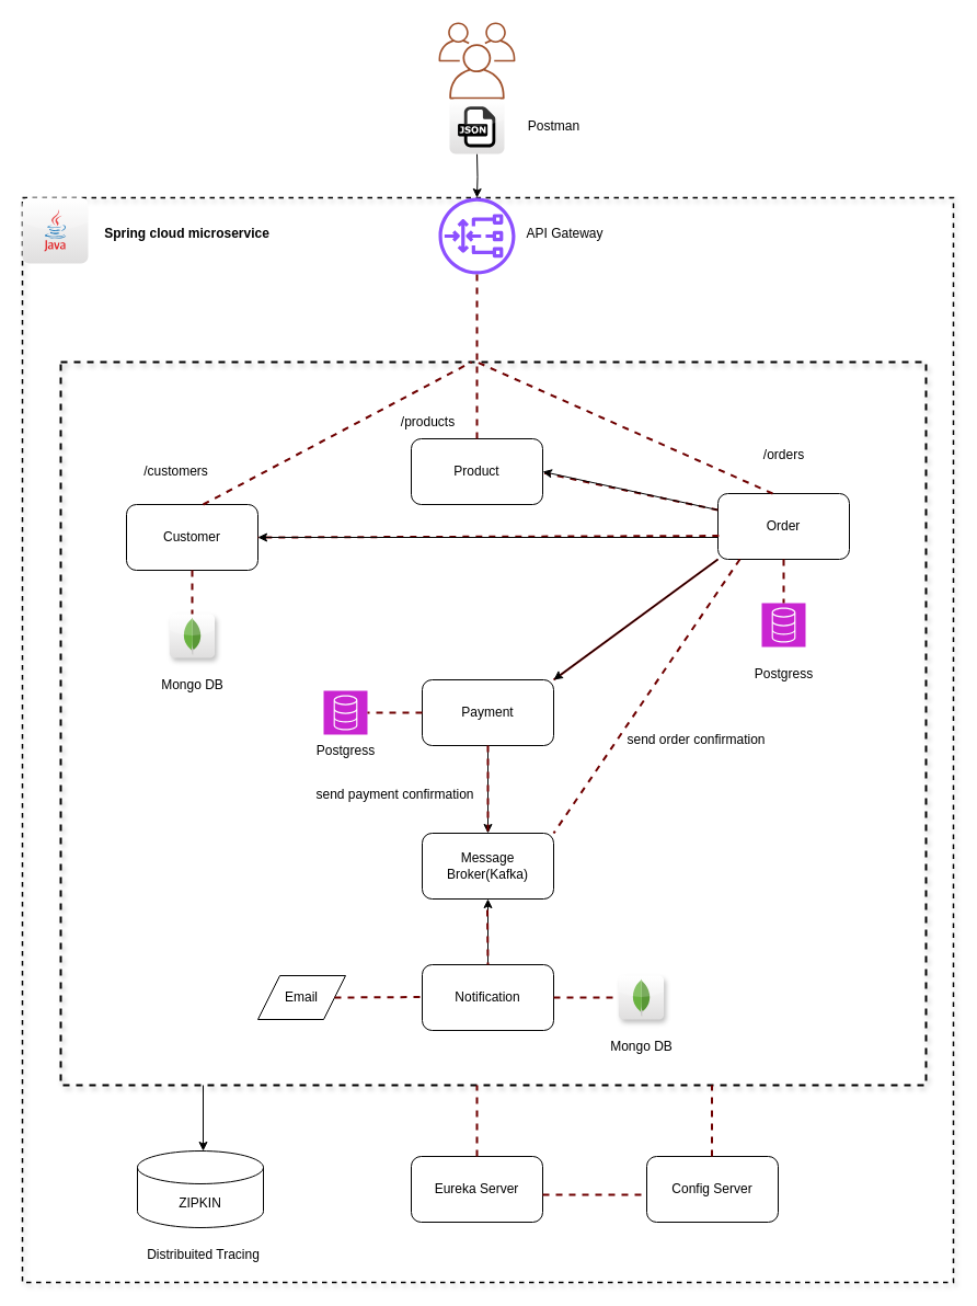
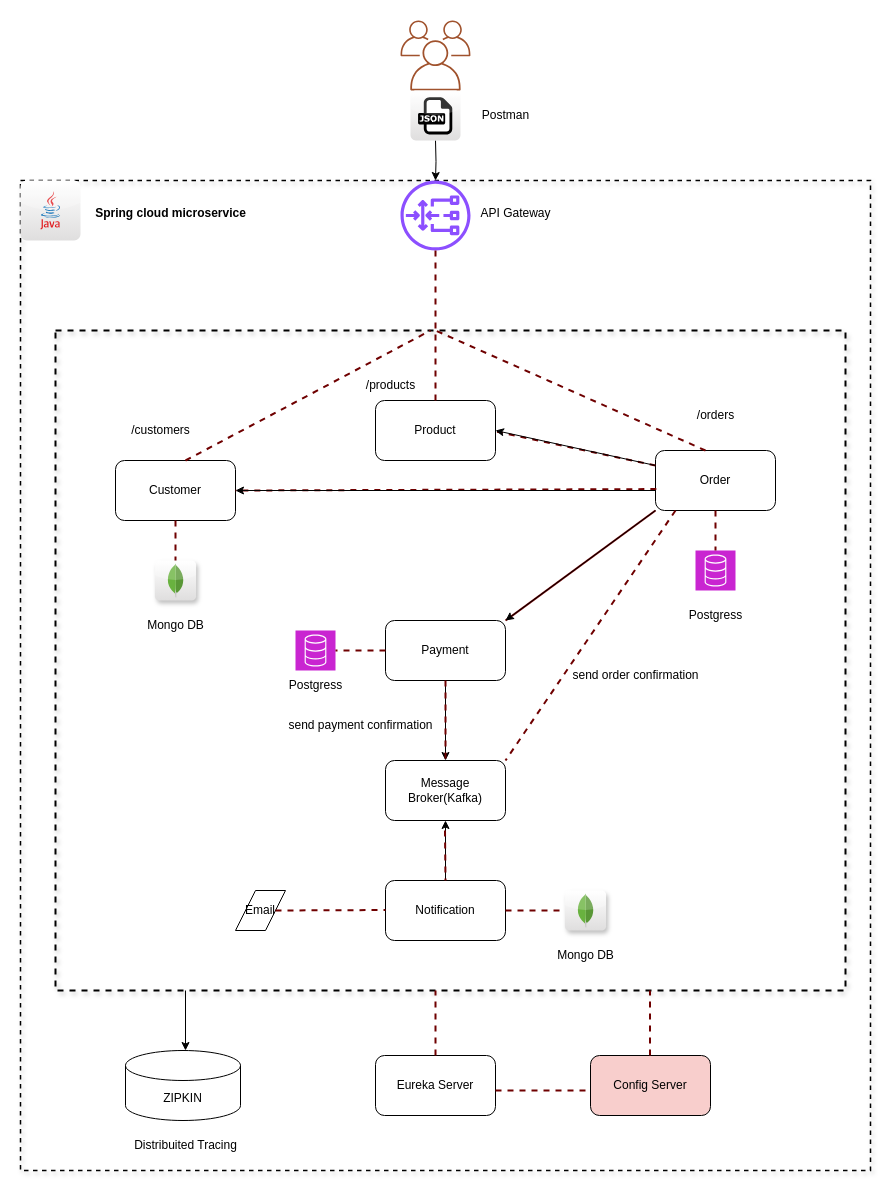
  <mxCell id="0" />
  <mxCell id="1" parent="0" />
  <mxCell id="2" value="" style="fillColor=none;dashed=1;verticalAlign=top;fontStyle=0;whiteSpace=wrap;html=1;strokeWidth=1.5;movable=0;resizable=0;rotatable=0;deletable=0;editable=0;locked=1;connectable=0;shadow=1;" vertex="1" parent="1"><mxGeometry x="20" y="180" width="850" height="990" as="geometry" /></mxCell>
  <mxCell id="3" value="users" style="sketch=0;outlineConnect=0;fontColor=#ffffff;strokeColor=#6D1F00;fillColor=#a0522d;dashed=0;verticalLabelPosition=bottom;verticalAlign=top;align=center;html=1;fontSize=12;fontStyle=0;aspect=fixed;shape=mxgraph.aws4.illustration_users;pointerEvents=1" vertex="1" parent="1"><mxGeometry x="400" y="20" width="70" height="70" as="geometry" /></mxCell>
  <mxCell id="4" value="" style="sketch=0;outlineConnect=0;fontColor=#232F3E;gradientColor=none;fillColor=#8C4FFF;strokeColor=none;dashed=0;verticalLabelPosition=bottom;verticalAlign=top;align=center;html=1;fontSize=12;fontStyle=0;aspect=fixed;pointerEvents=1;shape=mxgraph.aws4.gateway_load_balancer;" vertex="1" parent="1"><mxGeometry x="400" y="180" width="70" height="70" as="geometry" /></mxCell>
  <mxCell id="5" value="" style="fillColor=none;dashed=1;verticalAlign=top;fontStyle=0;whiteSpace=wrap;html=1;strokeWidth=2;movable=0;resizable=0;rotatable=0;deletable=0;editable=0;locked=1;connectable=0;shadow=1;" vertex="1" parent="1"><mxGeometry x="55" y="330" width="790" height="660" as="geometry" /></mxCell>
  <mxCell id="6" value="Customer" style="rounded=1;whiteSpace=wrap;html=1;" vertex="1" parent="1"><mxGeometry x="115" y="460" width="120" height="60" as="geometry" /></mxCell>
  <mxCell id="7" value="Product" style="rounded=1;whiteSpace=wrap;html=1;" vertex="1" parent="1"><mxGeometry x="375" y="400" width="120" height="60" as="geometry" /></mxCell>
  <mxCell id="8" value="Order" style="rounded=1;whiteSpace=wrap;html=1;" vertex="1" parent="1"><mxGeometry x="655" y="450" width="120" height="60" as="geometry" /></mxCell>
  <mxCell id="9" value="" style="edgeStyle=orthogonalEdgeStyle;rounded=0;orthogonalLoop=1;jettySize=auto;html=1;" edge="1" parent="1" source="10" target="11"><mxGeometry relative="1" as="geometry" /></mxCell>
  <mxCell id="10" value="Payment" style="rounded=1;whiteSpace=wrap;html=1;" vertex="1" parent="1"><mxGeometry x="385" y="620" width="120" height="60" as="geometry" /></mxCell>
  <mxCell id="11" value="Message Broker(Kafka)" style="rounded=1;whiteSpace=wrap;html=1;" vertex="1" parent="1"><mxGeometry x="385" y="760" width="120" height="60" as="geometry" /></mxCell>
  <mxCell id="12" style="edgeStyle=orthogonalEdgeStyle;rounded=0;orthogonalLoop=1;jettySize=auto;html=1;exitX=0.5;exitY=0;exitDx=0;exitDy=0;" edge="1" parent="1" source="13"><mxGeometry relative="1" as="geometry"><mxPoint x="445" y="820" as="targetPoint" /></mxGeometry></mxCell>
  <mxCell id="13" value="Notification" style="rounded=1;whiteSpace=wrap;html=1;" vertex="1" parent="1"><mxGeometry x="385" y="880" width="120" height="60" as="geometry" /></mxCell>
  <mxCell id="14" value="ZIPKIN" style="shape=cylinder3;whiteSpace=wrap;html=1;boundedLbl=1;backgroundOutline=1;size=15;" vertex="1" parent="1"><mxGeometry x="125" y="1050" width="115" height="70" as="geometry" /></mxCell>
  <mxCell id="15" value="Distribuited Tracing" style="text;html=1;align=center;verticalAlign=middle;resizable=0;points=[];autosize=1;strokeColor=none;fillColor=none;" vertex="1" parent="1"><mxGeometry x="120" y="1130" width="130" height="30" as="geometry" /></mxCell>
  <mxCell id="16" value="" style="endArrow=classic;startArrow=classic;html=1;rounded=0;" edge="1" parent="1" source="5"><mxGeometry width="50" height="50" relative="1" as="geometry"><mxPoint x="380" y="380" as="sourcePoint" /><mxPoint x="430" y="330" as="targetPoint" /></mxGeometry></mxCell>
  <mxCell id="17" value="" style="endArrow=classic;startArrow=classic;html=1;rounded=0;" edge="1" parent="1" source="5"><mxGeometry width="50" height="50" relative="1" as="geometry"><mxPoint x="380" y="380" as="sourcePoint" /><mxPoint x="430" y="330" as="targetPoint" /></mxGeometry></mxCell>
  <mxCell id="18" value="" style="endArrow=none;dashed=1;html=1;rounded=0;strokeWidth=2;fillColor=#a20025;strokeColor=#6F0000;" edge="1" parent="1"><mxGeometry width="50" height="50" relative="1" as="geometry"><mxPoint x="185" y="460" as="sourcePoint" /><mxPoint x="430" y="330" as="targetPoint" /><Array as="points" /></mxGeometry></mxCell>
  <mxCell id="19" value="" style="endArrow=none;dashed=1;html=1;rounded=0;strokeWidth=2;fillColor=#a20025;strokeColor=#6F0000;" edge="1" parent="1"><mxGeometry width="50" height="50" relative="1" as="geometry"><mxPoint x="705" y="450" as="sourcePoint" /><mxPoint x="435" y="330" as="targetPoint" /><Array as="points" /></mxGeometry></mxCell>
  <mxCell id="20" value="" style="endArrow=none;dashed=1;html=1;rounded=0;strokeWidth=2;fillColor=#a20025;strokeColor=#6F0000;" edge="1" parent="1"><mxGeometry width="50" height="50" relative="1" as="geometry"><mxPoint x="435" y="400" as="sourcePoint" /><mxPoint x="435" y="250" as="targetPoint" /></mxGeometry></mxCell>
  <mxCell id="21" value="" style="endArrow=none;dashed=1;html=1;rounded=0;strokeWidth=2;fillColor=#a20025;strokeColor=#6F0000;exitX=0.007;exitY=0.643;exitDx=0;exitDy=0;exitPerimeter=0;entryX=1;entryY=0.5;entryDx=0;entryDy=0;" edge="1" parent="1" source="8" target="6"><mxGeometry width="50" height="50" relative="1" as="geometry"><mxPoint x="235" y="620" as="sourcePoint" /><mxPoint x="235" y="470" as="targetPoint" /></mxGeometry></mxCell>
  <mxCell id="22" value="" style="endArrow=none;dashed=1;html=1;rounded=0;strokeWidth=2;fillColor=#a20025;strokeColor=#6F0000;exitX=0;exitY=0.25;exitDx=0;exitDy=0;" edge="1" parent="1" source="8"><mxGeometry width="50" height="50" relative="1" as="geometry"><mxPoint x="655" y="450" as="sourcePoint" /><mxPoint x="495" y="431" as="targetPoint" /></mxGeometry></mxCell>
  <mxCell id="23" value="" style="endArrow=none;dashed=0;html=1;rounded=0;strokeWidth=2;fillColor=#a20025;strokeColor=#6F0000;entryX=1;entryY=0;entryDx=0;entryDy=0;exitX=0;exitY=1;exitDx=0;exitDy=0;" edge="1" parent="1" source="8" target="10"><mxGeometry width="50" height="50" relative="1" as="geometry"><mxPoint x="655" y="490" as="sourcePoint" /><mxPoint x="245" y="480" as="targetPoint" /></mxGeometry></mxCell>
  <mxCell id="24" value="" style="endArrow=none;dashed=1;html=1;rounded=0;strokeWidth=2;fillColor=#a20025;strokeColor=#6F0000;" edge="1" parent="1" target="11"><mxGeometry width="50" height="50" relative="1" as="geometry"><mxPoint x="445" y="680" as="sourcePoint" /><mxPoint x="295" y="810" as="targetPoint" /></mxGeometry></mxCell>
  <mxCell id="25" value="" style="endArrow=none;dashed=1;html=1;rounded=0;strokeWidth=2;fillColor=#a20025;strokeColor=#6F0000;" edge="1" parent="1"><mxGeometry width="50" height="50" relative="1" as="geometry"><mxPoint x="444.5" y="830" as="sourcePoint" /><mxPoint x="445" y="880" as="targetPoint" /></mxGeometry></mxCell>
  <mxCell id="26" value="" style="endArrow=classic;html=1;rounded=0;" edge="1" parent="1"><mxGeometry width="50" height="50" relative="1" as="geometry"><mxPoint x="655" y="510" as="sourcePoint" /><mxPoint x="505" y="620" as="targetPoint" /></mxGeometry></mxCell>
  <mxCell id="27" value="" style="endArrow=classic;html=1;rounded=0;exitX=0;exitY=0.25;exitDx=0;exitDy=0;" edge="1" parent="1" source="8"><mxGeometry width="50" height="50" relative="1" as="geometry"><mxPoint x="465" y="580" as="sourcePoint" /><mxPoint x="495" y="430" as="targetPoint" /></mxGeometry></mxCell>
  <mxCell id="28" value="" style="endArrow=classic;html=1;rounded=0;" edge="1" parent="1"><mxGeometry width="50" height="50" relative="1" as="geometry"><mxPoint x="655" y="490" as="sourcePoint" /><mxPoint x="235" y="490" as="targetPoint" /></mxGeometry></mxCell>
  <mxCell id="29" value="" style="endArrow=classic;html=1;rounded=0;entryX=0.5;entryY=0;entryDx=0;entryDy=0;entryPerimeter=0;" edge="1" parent="1"><mxGeometry width="50" height="50" relative="1" as="geometry"><mxPoint x="185" y="990" as="sourcePoint" /><mxPoint x="185" y="1050" as="targetPoint" /></mxGeometry></mxCell>
  <mxCell id="30" value="" style="outlineConnect=0;html=1;align=center;labelPosition=center;verticalLabelPosition=bottom;verticalAlign=top;shape=mxgraph.webicons.mongodb;gradientColor=#DFDEDE;strokeWidth=2;shadow=1;" vertex="1" parent="1"><mxGeometry x="154.4" y="560" width="41.2" height="40" as="geometry" /></mxCell>
  <mxCell id="31" value="" style="endArrow=none;dashed=1;html=1;rounded=0;strokeWidth=2;fillColor=#a20025;strokeColor=#6F0000;" edge="1" parent="1" target="30"><mxGeometry width="50" height="50" relative="1" as="geometry"><mxPoint x="175" y="520" as="sourcePoint" /><mxPoint x="360" y="595" as="targetPoint" /><Array as="points" /></mxGeometry></mxCell>
  <mxCell id="32" style="edgeStyle=orthogonalEdgeStyle;rounded=0;orthogonalLoop=1;jettySize=auto;html=1;" edge="1" parent="1" target="4"><mxGeometry relative="1" as="geometry"><mxPoint x="435" y="140" as="sourcePoint" /></mxGeometry></mxCell>
  <mxCell id="33" value="API Gateway" style="text;html=1;align=center;verticalAlign=middle;resizable=0;points=[];autosize=1;strokeColor=none;fillColor=none;" vertex="1" parent="1"><mxGeometry x="470" y="198" width="90" height="30" as="geometry" /></mxCell>
  <mxCell id="34" value="/products" style="text;html=1;align=center;verticalAlign=middle;resizable=0;points=[];autosize=1;strokeColor=none;fillColor=none;" vertex="1" parent="1"><mxGeometry x="355" y="370" width="70" height="30" as="geometry" /></mxCell>
  <mxCell id="35" value="/orders" style="text;html=1;align=center;verticalAlign=middle;resizable=0;points=[];autosize=1;strokeColor=none;fillColor=none;" vertex="1" parent="1"><mxGeometry x="685" y="400" width="60" height="30" as="geometry" /></mxCell>
  <mxCell id="36" value="/customers" style="text;html=1;align=center;verticalAlign=middle;resizable=0;points=[];autosize=1;strokeColor=none;fillColor=none;" vertex="1" parent="1"><mxGeometry x="120" y="415" width="80" height="30" as="geometry" /></mxCell>
  <mxCell id="37" value="" style="dashed=0;outlineConnect=0;html=1;align=center;labelPosition=center;verticalLabelPosition=bottom;verticalAlign=top;shape=mxgraph.webicons.java;gradientColor=#DFDEDE" vertex="1" parent="1"><mxGeometry x="20" y="180" width="60" height="60" as="geometry" /></mxCell>
  <mxCell id="38" value="" style="dashed=0;outlineConnect=0;html=1;align=center;labelPosition=center;verticalLabelPosition=bottom;verticalAlign=top;shape=mxgraph.webicons.json;gradientColor=#DFDEDE" vertex="1" parent="1"><mxGeometry x="410" y="90" width="50" height="50" as="geometry" /></mxCell>
  <mxCell id="39" value="Postman" style="text;html=1;align=center;verticalAlign=middle;resizable=0;points=[];autosize=1;strokeColor=none;fillColor=none;" vertex="1" parent="1"><mxGeometry x="470" y="100" width="70" height="30" as="geometry" /></mxCell>
  <mxCell id="40" value="Spring cloud microservice" style="text;html=1;align=center;verticalAlign=middle;resizable=0;points=[];autosize=1;strokeColor=none;fillColor=none;fontStyle=1" vertex="1" parent="1"><mxGeometry x="90" y="198" width="160" height="30" as="geometry" /></mxCell>
  <mxCell id="41" value="" style="sketch=0;points=[[0,0,0],[0.25,0,0],[0.5,0,0],[0.75,0,0],[1,0,0],[0,1,0],[0.25,1,0],[0.5,1,0],[0.75,1,0],[1,1,0],[0,0.25,0],[0,0.5,0],[0,0.75,0],[1,0.25,0],[1,0.5,0],[1,0.75,0]];outlineConnect=0;fontColor=#232F3E;fillColor=#C925D1;strokeColor=#ffffff;dashed=0;verticalLabelPosition=bottom;verticalAlign=top;align=center;html=1;fontSize=12;fontStyle=0;aspect=fixed;shape=mxgraph.aws4.resourceIcon;resIcon=mxgraph.aws4.database;" vertex="1" parent="1"><mxGeometry x="695" y="550" width="40" height="40" as="geometry" /></mxCell>
  <mxCell id="42" value="" style="endArrow=none;dashed=1;html=1;rounded=0;strokeWidth=2;fillColor=#a20025;strokeColor=#6F0000;" edge="1" parent="1"><mxGeometry width="50" height="50" relative="1" as="geometry"><mxPoint x="715" y="510" as="sourcePoint" /><mxPoint x="715" y="550" as="targetPoint" /><Array as="points" /></mxGeometry></mxCell>
  <mxCell id="43" value="Postgress" style="text;html=1;align=center;verticalAlign=middle;resizable=0;points=[];autosize=1;strokeColor=none;fillColor=none;" vertex="1" parent="1"><mxGeometry x="675" y="600" width="80" height="30" as="geometry" /></mxCell>
  <mxCell id="44" value="Mongo DB" style="text;html=1;align=center;verticalAlign=middle;resizable=0;points=[];autosize=1;strokeColor=none;fillColor=none;" vertex="1" parent="1"><mxGeometry x="135" y="610" width="80" height="30" as="geometry" /></mxCell>
  <mxCell id="45" value="" style="sketch=0;points=[[0,0,0],[0.25,0,0],[0.5,0,0],[0.75,0,0],[1,0,0],[0,1,0],[0.25,1,0],[0.5,1,0],[0.75,1,0],[1,1,0],[0,0.25,0],[0,0.5,0],[0,0.75,0],[1,0.25,0],[1,0.5,0],[1,0.75,0]];outlineConnect=0;fontColor=#232F3E;fillColor=#C925D1;strokeColor=#ffffff;dashed=0;verticalLabelPosition=bottom;verticalAlign=top;align=center;html=1;fontSize=12;fontStyle=0;aspect=fixed;shape=mxgraph.aws4.resourceIcon;resIcon=mxgraph.aws4.database;" vertex="1" parent="1"><mxGeometry x="295" y="630" width="40" height="40" as="geometry" /></mxCell>
  <mxCell id="46" value="Postgress" style="text;html=1;align=center;verticalAlign=middle;resizable=0;points=[];autosize=1;strokeColor=none;fillColor=none;" vertex="1" parent="1"><mxGeometry x="275" y="670" width="80" height="30" as="geometry" /></mxCell>
  <mxCell id="47" value="" style="endArrow=none;dashed=1;html=1;rounded=0;strokeWidth=2;fillColor=#a20025;strokeColor=#6F0000;entryX=1;entryY=0.5;entryDx=0;entryDy=0;entryPerimeter=0;" edge="1" parent="1" target="45"><mxGeometry width="50" height="50" relative="1" as="geometry"><mxPoint x="385" y="650" as="sourcePoint" /><mxPoint x="505" y="650" as="targetPoint" /><Array as="points" /></mxGeometry></mxCell>
  <mxCell id="48" value="" style="outlineConnect=0;html=1;align=center;labelPosition=center;verticalLabelPosition=bottom;verticalAlign=top;shape=mxgraph.webicons.mongodb;gradientColor=#DFDEDE;strokeWidth=2;shadow=1;" vertex="1" parent="1"><mxGeometry x="564.4" y="890" width="41.2" height="40" as="geometry" /></mxCell>
  <mxCell id="49" value="" style="endArrow=none;dashed=1;html=1;rounded=0;strokeWidth=2;fillColor=#a20025;strokeColor=#6F0000;" edge="1" parent="1" target="48"><mxGeometry width="50" height="50" relative="1" as="geometry"><mxPoint x="505" y="910" as="sourcePoint" /><mxPoint x="770" y="925" as="targetPoint" /><Array as="points" /></mxGeometry></mxCell>
  <mxCell id="50" value="Mongo DB" style="text;html=1;align=center;verticalAlign=middle;resizable=0;points=[];autosize=1;strokeColor=none;fillColor=none;" vertex="1" parent="1"><mxGeometry x="545" y="940" width="80" height="30" as="geometry" /></mxCell>
- <mxCell id="51" value="Email" style="shape=parallelogram;perimeter=parallelogramPerimeter;whiteSpace=wrap;html=1;fixedSize=1;" vertex="1" parent="1"><mxGeometry x="235" y="890" width="80" height="40" as="geometry" /></mxCell>
+ <mxCell id="51" value="Email" style="shape=parallelogram;perimeter=parallelogramPerimeter;whiteSpace=wrap;html=1;fixedSize=1;" vertex="1" parent="1"><mxGeometry x="235" y="890" width="50" height="40" as="geometry" /></mxCell>
  <mxCell id="52" value="" style="endArrow=none;dashed=1;html=1;rounded=0;strokeWidth=2;fillColor=#a20025;strokeColor=#6F0000;entryX=0;entryY=0.492;entryDx=0;entryDy=0;entryPerimeter=0;exitX=1;exitY=0.5;exitDx=0;exitDy=0;" edge="1" parent="1" source="51" target="13"><mxGeometry width="50" height="50" relative="1" as="geometry"><mxPoint x="315" y="909.5" as="sourcePoint" /><mxPoint x="374" y="909.5" as="targetPoint" /><Array as="points" /></mxGeometry></mxCell>
  <mxCell id="53" value="" style="endArrow=none;dashed=1;html=1;rounded=0;strokeWidth=2;fillColor=#a20025;strokeColor=#6F0000;" edge="1" parent="1"><mxGeometry width="50" height="50" relative="1" as="geometry"><mxPoint x="675" y="510" as="sourcePoint" /><mxPoint x="505" y="760" as="targetPoint" /><Array as="points" /></mxGeometry></mxCell>
  <mxCell id="54" value="send order confirmation" style="text;html=1;align=center;verticalAlign=middle;resizable=0;points=[];autosize=1;strokeColor=none;fillColor=none;" vertex="1" parent="1"><mxGeometry x="560" y="660" width="150" height="30" as="geometry" /></mxCell>
  <mxCell id="55" value="send payment confirmation" style="text;html=1;align=center;verticalAlign=middle;resizable=0;points=[];autosize=1;strokeColor=none;fillColor=none;" vertex="1" parent="1"><mxGeometry x="275" y="710" width="170" height="30" as="geometry" /></mxCell>
- <mxCell id="56" value="Config Server" style="rounded=1;whiteSpace=wrap;html=1;" vertex="1" parent="1"><mxGeometry x="590" y="1055" width="120" height="60" as="geometry" /></mxCell>
+ <mxCell id="56" value="Config Server" style="rounded=1;whiteSpace=wrap;html=1;fillColor=#f8cecc;" vertex="1" parent="1"><mxGeometry x="590" y="1055" width="120" height="60" as="geometry" /></mxCell>
  <mxCell id="57" value="Eureka Server" style="rounded=1;whiteSpace=wrap;html=1;" vertex="1" parent="1"><mxGeometry x="375" y="1055" width="120" height="60" as="geometry" /></mxCell>
  <mxCell id="58" value="" style="endArrow=none;dashed=1;html=1;rounded=0;strokeWidth=2;fillColor=#a20025;strokeColor=#6F0000;exitX=0.5;exitY=0;exitDx=0;exitDy=0;" edge="1" parent="1" source="57"><mxGeometry width="50" height="50" relative="1" as="geometry"><mxPoint x="185" y="530" as="sourcePoint" /><mxPoint x="435" y="990" as="targetPoint" /><Array as="points" /></mxGeometry></mxCell>
  <mxCell id="59" value="" style="endArrow=none;dashed=1;html=1;rounded=0;strokeWidth=2;fillColor=#a20025;strokeColor=#6F0000;exitX=0.5;exitY=0;exitDx=0;exitDy=0;" edge="1" parent="1"><mxGeometry width="50" height="50" relative="1" as="geometry"><mxPoint x="649.5" y="1055" as="sourcePoint" /><mxPoint x="649.5" y="990" as="targetPoint" /><Array as="points" /></mxGeometry></mxCell>
  <mxCell id="60" value="" style="endArrow=none;dashed=1;html=1;rounded=0;strokeWidth=2;fillColor=#a20025;strokeColor=#6F0000;" edge="1" parent="1"><mxGeometry width="50" height="50" relative="1" as="geometry"><mxPoint x="585" y="1090" as="sourcePoint" /><mxPoint x="495" y="1090" as="targetPoint" /><Array as="points" /></mxGeometry></mxCell>
